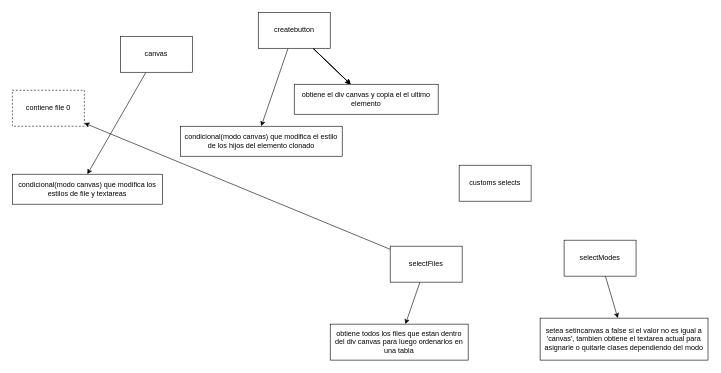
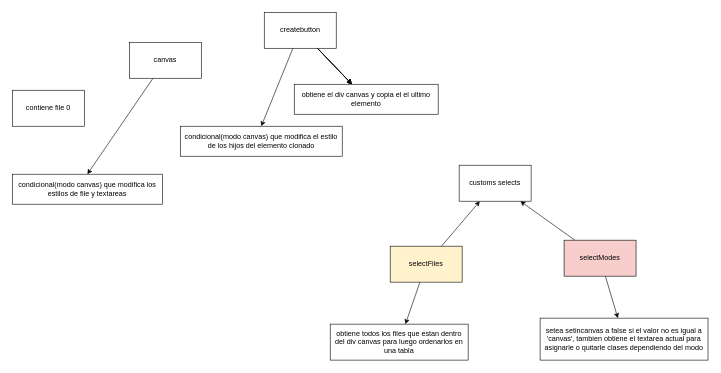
  <mxCell id="0" />
  <mxCell id="1" parent="0" />
  <mxCell id="2" style="edgeStyle=none;html=1;entryX=0.5;entryY=0;entryDx=0;entryDy=0;" edge="1" parent="1" source="3" target="17"><mxGeometry relative="1" as="geometry"><mxPoint x="310" y="180" as="targetPoint" /></mxGeometry></mxCell>
- <mxCell id="3" value="canvas" style="rounded=0;whiteSpace=wrap;html=1;" parent="1" vertex="1"><mxGeometry x="200" y="60" width="120" height="60" as="geometry" /></mxCell>
+ <mxCell id="3" value="canvas" style="rounded=0;whiteSpace=wrap;html=1;" parent="1" vertex="1"><mxGeometry x="215" y="70" width="120" height="60" as="geometry" /></mxCell>
  <mxCell id="4" value="" style="edgeStyle=none;html=1;" edge="1" parent="1" source="9" target="18"><mxGeometry relative="1" as="geometry" /></mxCell>
  <mxCell id="5" value="" style="edgeStyle=none;html=1;" edge="1" parent="1" source="9" target="18"><mxGeometry relative="1" as="geometry" /></mxCell>
  <mxCell id="6" value="" style="edgeStyle=none;html=1;" edge="1" parent="1" source="9" target="18"><mxGeometry relative="1" as="geometry" /></mxCell>
  <mxCell id="7" value="" style="edgeStyle=none;html=1;" edge="1" parent="1" source="9" target="18"><mxGeometry relative="1" as="geometry" /></mxCell>
  <mxCell id="8" style="edgeStyle=none;html=1;entryX=0.5;entryY=0;entryDx=0;entryDy=0;" edge="1" parent="1" source="9" target="19"><mxGeometry relative="1" as="geometry"><mxPoint x="420" y="160" as="targetPoint" /></mxGeometry></mxCell>
- <mxCell id="9" value="createbutton" style="rounded=0;whiteSpace=wrap;html=1;" vertex="1" parent="1"><mxGeometry x="430" y="20" width="120" height="60" as="geometry" /></mxCell>
- <mxCell id="10" style="edgeStyle=none;html=1;" edge="1" parent="1" source="12" target="16"><mxGeometry relative="1" as="geometry"><mxPoint x="840" y="290" as="targetPoint" /></mxGeometry></mxCell>
+ <mxCell id="9" value="createbutton" style="rounded=0;whiteSpace=wrap;html=1;" vertex="1" parent="1"><mxGeometry x="440" y="20" width="120" height="60" as="geometry" /></mxCell>
+ <mxCell id="10" style="edgeStyle=none;html=1;" edge="1" parent="1" source="12" target="20"><mxGeometry relative="1" as="geometry"><mxPoint x="840" y="290" as="targetPoint" /></mxGeometry></mxCell>
  <mxCell id="11" value="" style="edgeStyle=none;html=1;" edge="1" parent="1" source="12" target="22"><mxGeometry relative="1" as="geometry" /></mxCell>
- <mxCell id="12" value="selectFiles" style="rounded=0;whiteSpace=wrap;html=1;" vertex="1" parent="1"><mxGeometry x="650" y="410" width="120" height="60" as="geometry" /></mxCell>
+ <mxCell id="12" value="selectFiles" style="rounded=0;whiteSpace=wrap;html=1;fillColor=#fff2cc;" vertex="1" parent="1"><mxGeometry x="650" y="410" width="120" height="60" as="geometry" /></mxCell>
+ <mxCell id="13" style="edgeStyle=none;html=1;" edge="1" parent="1" source="15" target="20"><mxGeometry relative="1" as="geometry"><mxPoint x="850" y="290" as="targetPoint" /></mxGeometry></mxCell>
  <mxCell id="14" value="" style="edgeStyle=none;html=1;" edge="1" parent="1" source="15" target="21"><mxGeometry relative="1" as="geometry" /></mxCell>
- <mxCell id="15" value="selectModes" style="rounded=0;whiteSpace=wrap;html=1;" vertex="1" parent="1"><mxGeometry x="940" y="400" width="120" height="60" as="geometry" /></mxCell>
- <mxCell id="16" value="contiene file 0" style="rounded=0;whiteSpace=wrap;html=1;dashed=1;" vertex="1" parent="1"><mxGeometry x="20" y="150" width="120" height="60" as="geometry" /></mxCell>
+ <mxCell id="15" value="selectModes" style="rounded=0;whiteSpace=wrap;html=1;fillColor=#f8cecc;" vertex="1" parent="1"><mxGeometry x="940" y="400" width="120" height="60" as="geometry" /></mxCell>
+ <mxCell id="16" value="contiene file 0" style="rounded=0;whiteSpace=wrap;html=1;" vertex="1" parent="1"><mxGeometry x="20" y="150" width="120" height="60" as="geometry" /></mxCell>
  <mxCell id="17" value="condicional(modo canvas) que modifica los estilos de file y textareas" style="rounded=0;whiteSpace=wrap;html=1;" vertex="1" parent="1"><mxGeometry x="20" y="290" width="250" height="50" as="geometry" /></mxCell>
  <mxCell id="18" value="obtiene el div canvas y copia el el ultimo elemento" style="rounded=0;whiteSpace=wrap;html=1;" vertex="1" parent="1"><mxGeometry x="490" y="140" width="240" height="50" as="geometry" /></mxCell>
  <mxCell id="19" value="condicional(modo canvas) que modifica el estilo de los hijos del elemento clonado" style="rounded=0;whiteSpace=wrap;html=1;" vertex="1" parent="1"><mxGeometry x="300" y="210" width="270" height="50" as="geometry" /></mxCell>
  <mxCell id="20" value="customs selects" style="rounded=0;whiteSpace=wrap;html=1;" vertex="1" parent="1"><mxGeometry x="765" y="275" width="120" height="60" as="geometry" /></mxCell>
  <mxCell id="21" value="setea setincanvas a false si el valor no es igual a 'canvas', tambien obtiene el textarea actual para asignarle o quitarle clases dependiendo del modo" style="rounded=0;whiteSpace=wrap;html=1;" vertex="1" parent="1"><mxGeometry x="900" y="530" width="280" height="70" as="geometry" /></mxCell>
  <mxCell id="22" value="obtiene todos los files que estan dentro del div canvas para luego ordenarlos en una tabla" style="rounded=0;whiteSpace=wrap;html=1;" vertex="1" parent="1"><mxGeometry x="550" y="540" width="230" height="60" as="geometry" /></mxCell>
